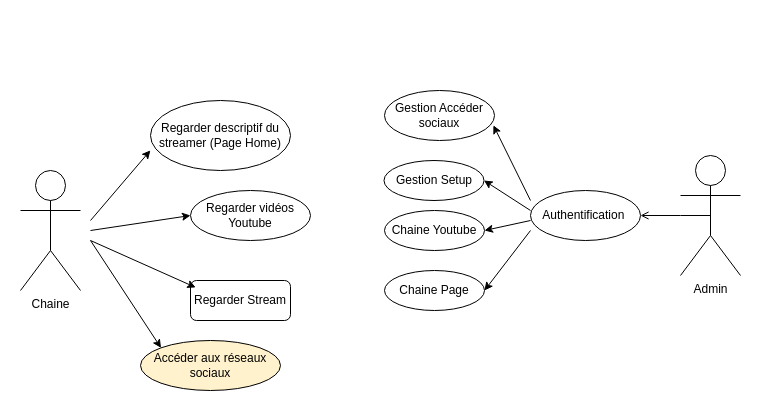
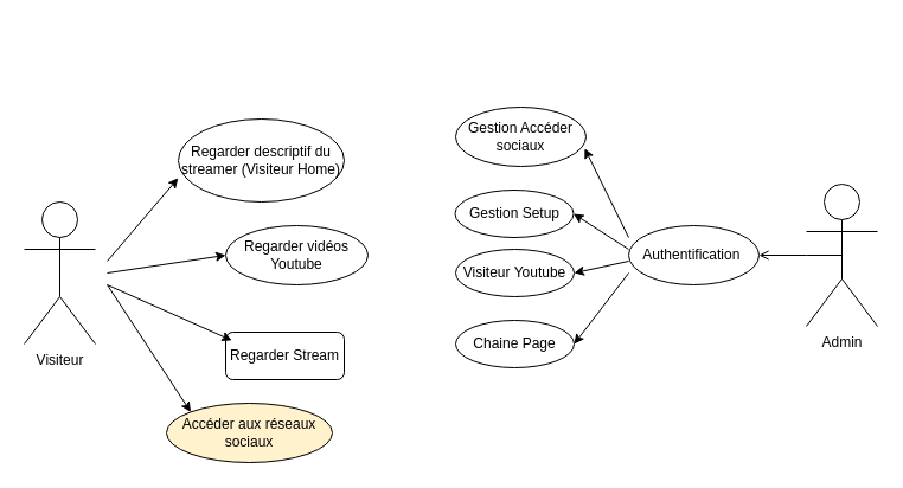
  <mxCell id="0" />
  <mxCell id="1" parent="0" />
- <mxCell id="2" value="Chaine" style="shape=umlActor;verticalLabelPosition=bottom;verticalAlign=top;html=1;outlineConnect=0;" parent="1" vertex="1"><mxGeometry x="20" y="170" width="60" height="120" as="geometry" /></mxCell>
+ <mxCell id="2" value="Visiteur" style="shape=umlActor;verticalLabelPosition=bottom;verticalAlign=top;html=1;outlineConnect=0;" parent="1" vertex="1"><mxGeometry x="20" y="170" width="60" height="120" as="geometry" /></mxCell>
  <mxCell id="3" value="Admin" style="shape=umlActor;verticalLabelPosition=bottom;verticalAlign=top;html=1;outlineConnect=0;" parent="1" vertex="1"><mxGeometry x="680" y="155" width="60" height="120" as="geometry" /></mxCell>
- <mxCell id="4" value="Regarder descriptif du streamer (Page Home)" style="ellipse;whiteSpace=wrap;html=1;align=center;newEdgeStyle={&quot;edgeStyle&quot;:&quot;entityRelationEdgeStyle&quot;,&quot;startArrow&quot;:&quot;none&quot;,&quot;endArrow&quot;:&quot;none&quot;,&quot;segment&quot;:10,&quot;curved&quot;:1,&quot;sourcePerimeterSpacing&quot;:0,&quot;targetPerimeterSpacing&quot;:0};treeFolding=1;treeMoving=1;" parent="1" vertex="1"><mxGeometry x="150" y="100" width="140" height="70" as="geometry" /></mxCell>
+ <mxCell id="4" value="Regarder descriptif du streamer (Visiteur Home)" style="ellipse;whiteSpace=wrap;html=1;align=center;newEdgeStyle={&quot;edgeStyle&quot;:&quot;entityRelationEdgeStyle&quot;,&quot;startArrow&quot;:&quot;none&quot;,&quot;endArrow&quot;:&quot;none&quot;,&quot;segment&quot;:10,&quot;curved&quot;:1,&quot;sourcePerimeterSpacing&quot;:0,&quot;targetPerimeterSpacing&quot;:0};treeFolding=1;treeMoving=1;" parent="1" vertex="1"><mxGeometry x="150" y="100" width="140" height="70" as="geometry" /></mxCell>
  <mxCell id="5" value="Regarder vidéos Youtube" style="ellipse;whiteSpace=wrap;html=1;align=center;newEdgeStyle={&quot;edgeStyle&quot;:&quot;entityRelationEdgeStyle&quot;,&quot;startArrow&quot;:&quot;none&quot;,&quot;endArrow&quot;:&quot;none&quot;,&quot;segment&quot;:10,&quot;curved&quot;:1,&quot;sourcePerimeterSpacing&quot;:0,&quot;targetPerimeterSpacing&quot;:0};treeFolding=1;treeMoving=1;" parent="1" vertex="1"><mxGeometry x="190" y="190" width="120" height="50" as="geometry" /></mxCell>
  <mxCell id="6" value="Regarder Stream" style="whiteSpace=wrap;html=1;align=center;newEdgeStyle={&quot;edgeStyle&quot;:&quot;entityRelationEdgeStyle&quot;,&quot;startArrow&quot;:&quot;none&quot;,&quot;endArrow&quot;:&quot;none&quot;,&quot;segment&quot;:10,&quot;curved&quot;:1,&quot;sourcePerimeterSpacing&quot;:0,&quot;targetPerimeterSpacing&quot;:0};treeFolding=1;treeMoving=1;rounded=1;" parent="1" vertex="1"><mxGeometry x="190" y="280" width="100" height="40" as="geometry" /></mxCell>
  <mxCell id="7" value="" style="endArrow=classic;html=1;rounded=0;entryX=-0.001;entryY=0.713;entryDx=0;entryDy=0;entryPerimeter=0;" parent="1" target="4" edge="1"><mxGeometry width="50" height="50" relative="1" as="geometry"><mxPoint x="90" y="220" as="sourcePoint" /><mxPoint x="140" y="170" as="targetPoint" /></mxGeometry></mxCell>
  <mxCell id="8" value="" style="endArrow=classic;html=1;rounded=0;entryX=0;entryY=0.5;entryDx=0;entryDy=0;" parent="1" target="5" edge="1"><mxGeometry width="50" height="50" relative="1" as="geometry"><mxPoint x="90" y="230" as="sourcePoint" /><mxPoint x="190" y="159" as="targetPoint" /><Array as="points" /></mxGeometry></mxCell>
  <mxCell id="9" value="" style="endArrow=classic;html=1;rounded=0;entryX=0.052;entryY=0.174;entryDx=0;entryDy=0;entryPerimeter=0;" parent="1" target="6" edge="1"><mxGeometry width="50" height="50" relative="1" as="geometry"><mxPoint x="90" y="240" as="sourcePoint" /><mxPoint x="400" y="340" as="targetPoint" /></mxGeometry></mxCell>
  <mxCell id="10" value="Gestion Accéder sociaux" style="ellipse;whiteSpace=wrap;html=1;align=center;newEdgeStyle={&quot;edgeStyle&quot;:&quot;entityRelationEdgeStyle&quot;,&quot;startArrow&quot;:&quot;none&quot;,&quot;endArrow&quot;:&quot;none&quot;,&quot;segment&quot;:10,&quot;curved&quot;:1,&quot;sourcePerimeterSpacing&quot;:0,&quot;targetPerimeterSpacing&quot;:0};treeFolding=1;treeMoving=1;" parent="1" vertex="1"><mxGeometry x="384" y="90" width="110" height="50" as="geometry" /></mxCell>
  <mxCell id="11" value="Gestion Setup" style="ellipse;whiteSpace=wrap;html=1;align=center;newEdgeStyle={&quot;edgeStyle&quot;:&quot;entityRelationEdgeStyle&quot;,&quot;startArrow&quot;:&quot;none&quot;,&quot;endArrow&quot;:&quot;none&quot;,&quot;segment&quot;:10,&quot;curved&quot;:1,&quot;sourcePerimeterSpacing&quot;:0,&quot;targetPerimeterSpacing&quot;:0};treeFolding=1;treeMoving=1;" parent="1" vertex="1"><mxGeometry x="383.5" y="160" width="100" height="40" as="geometry" /></mxCell>
  <mxCell id="12" value="" style="endArrow=classic;html=1;rounded=0;entryX=0.99;entryY=0.697;entryDx=0;entryDy=0;entryPerimeter=0;" parent="1" target="10" edge="1"><mxGeometry width="50" height="50" relative="1" as="geometry"><mxPoint x="530" y="200" as="sourcePoint" /><mxPoint x="400" y="340" as="targetPoint" /></mxGeometry></mxCell>
  <mxCell id="13" value="" style="endArrow=classic;html=1;rounded=0;entryX=1;entryY=0.5;entryDx=0;entryDy=0;" parent="1" target="11" edge="1"><mxGeometry width="50" height="50" relative="1" as="geometry"><mxPoint x="530" y="210" as="sourcePoint" /><mxPoint x="400" y="340" as="targetPoint" /></mxGeometry></mxCell>
- <mxCell id="14" value="Chaine Youtube" style="ellipse;whiteSpace=wrap;html=1;align=center;newEdgeStyle={&quot;edgeStyle&quot;:&quot;entityRelationEdgeStyle&quot;,&quot;startArrow&quot;:&quot;none&quot;,&quot;endArrow&quot;:&quot;none&quot;,&quot;segment&quot;:10,&quot;curved&quot;:1,&quot;sourcePerimeterSpacing&quot;:0,&quot;targetPerimeterSpacing&quot;:0};treeFolding=1;treeMoving=1;" parent="1" vertex="1"><mxGeometry x="384" y="210" width="100" height="40" as="geometry" /></mxCell>
+ <mxCell id="14" value="Visiteur Youtube" style="ellipse;whiteSpace=wrap;html=1;align=center;newEdgeStyle={&quot;edgeStyle&quot;:&quot;entityRelationEdgeStyle&quot;,&quot;startArrow&quot;:&quot;none&quot;,&quot;endArrow&quot;:&quot;none&quot;,&quot;segment&quot;:10,&quot;curved&quot;:1,&quot;sourcePerimeterSpacing&quot;:0,&quot;targetPerimeterSpacing&quot;:0};treeFolding=1;treeMoving=1;" parent="1" vertex="1"><mxGeometry x="384" y="210" width="100" height="40" as="geometry" /></mxCell>
  <mxCell id="15" value="Chaine Page" style="ellipse;whiteSpace=wrap;html=1;align=center;newEdgeStyle={&quot;edgeStyle&quot;:&quot;entityRelationEdgeStyle&quot;,&quot;startArrow&quot;:&quot;none&quot;,&quot;endArrow&quot;:&quot;none&quot;,&quot;segment&quot;:10,&quot;curved&quot;:1,&quot;sourcePerimeterSpacing&quot;:0,&quot;targetPerimeterSpacing&quot;:0};treeFolding=1;treeMoving=1;" parent="1" vertex="1"><mxGeometry x="384" y="270" width="100" height="40" as="geometry" /></mxCell>
  <mxCell id="16" value="" style="endArrow=classic;html=1;rounded=0;entryX=1;entryY=0.5;entryDx=0;entryDy=0;" parent="1" target="14" edge="1"><mxGeometry width="50" height="50" relative="1" as="geometry"><mxPoint x="530" y="220" as="sourcePoint" /><mxPoint x="370" y="350" as="targetPoint" /></mxGeometry></mxCell>
  <mxCell id="17" value="" style="endArrow=classic;html=1;rounded=0;entryX=1;entryY=0.5;entryDx=0;entryDy=0;" parent="1" target="15" edge="1"><mxGeometry width="50" height="50" relative="1" as="geometry"><mxPoint x="530" y="230" as="sourcePoint" /><mxPoint x="370" y="350" as="targetPoint" /></mxGeometry></mxCell>
  <mxCell id="18" value="Accéder aux réseaux sociaux" style="ellipse;whiteSpace=wrap;html=1;align=center;newEdgeStyle={&quot;edgeStyle&quot;:&quot;entityRelationEdgeStyle&quot;,&quot;startArrow&quot;:&quot;none&quot;,&quot;endArrow&quot;:&quot;none&quot;,&quot;segment&quot;:10,&quot;curved&quot;:1,&quot;sourcePerimeterSpacing&quot;:0,&quot;targetPerimeterSpacing&quot;:0};treeFolding=1;treeMoving=1;fillColor=#fff2cc;" vertex="1" parent="1"><mxGeometry x="140" y="340" width="140" height="50" as="geometry" /></mxCell>
  <mxCell id="19" value="" style="endArrow=classic;html=1;rounded=0;entryX=0;entryY=0;entryDx=0;entryDy=0;" edge="1" parent="1" target="18"><mxGeometry width="50" height="50" relative="1" as="geometry"><mxPoint x="90" y="240" as="sourcePoint" /><mxPoint x="130" y="350" as="targetPoint" /><Array as="points" /></mxGeometry></mxCell>
  <mxCell id="20" value="&lt;p class=&quot;MsoNormal&quot;&gt;&lt;b&gt;&lt;span&gt;&lt;font color=&quot;#ffffff&quot;&gt;Diagramme de cas&lt;br&gt;d’utilisation&lt;/font&gt;&lt;/span&gt;&lt;/b&gt;&lt;/p&gt;" style="text;whiteSpace=wrap;html=1;" vertex="1" parent="1"><mxGeometry x="150" y="20" width="150" height="60" as="geometry" /></mxCell>
  <mxCell id="21" value="Authentification&amp;nbsp;" style="ellipse;whiteSpace=wrap;html=1;align=center;newEdgeStyle={&quot;edgeStyle&quot;:&quot;entityRelationEdgeStyle&quot;,&quot;startArrow&quot;:&quot;none&quot;,&quot;endArrow&quot;:&quot;none&quot;,&quot;segment&quot;:10,&quot;curved&quot;:1,&quot;sourcePerimeterSpacing&quot;:0,&quot;targetPerimeterSpacing&quot;:0};treeFolding=1;treeMoving=1;" vertex="1" parent="1"><mxGeometry x="530" y="190" width="110" height="50" as="geometry" /></mxCell>
  <mxCell id="22" value="" style="endArrow=open;html=1;rounded=0;entryX=1;entryY=0.5;entryDx=0;entryDy=0;exitX=0.5;exitY=0.5;exitDx=0;exitDy=0;exitPerimeter=0;" edge="1" parent="1" source="3" target="21"><mxGeometry width="50" height="50" relative="1" as="geometry"><mxPoint x="530" y="200" as="sourcePoint" /><mxPoint x="493" y="125" as="targetPoint" /><Array as="points"><mxPoint x="680" y="215" /></Array></mxGeometry></mxCell>
